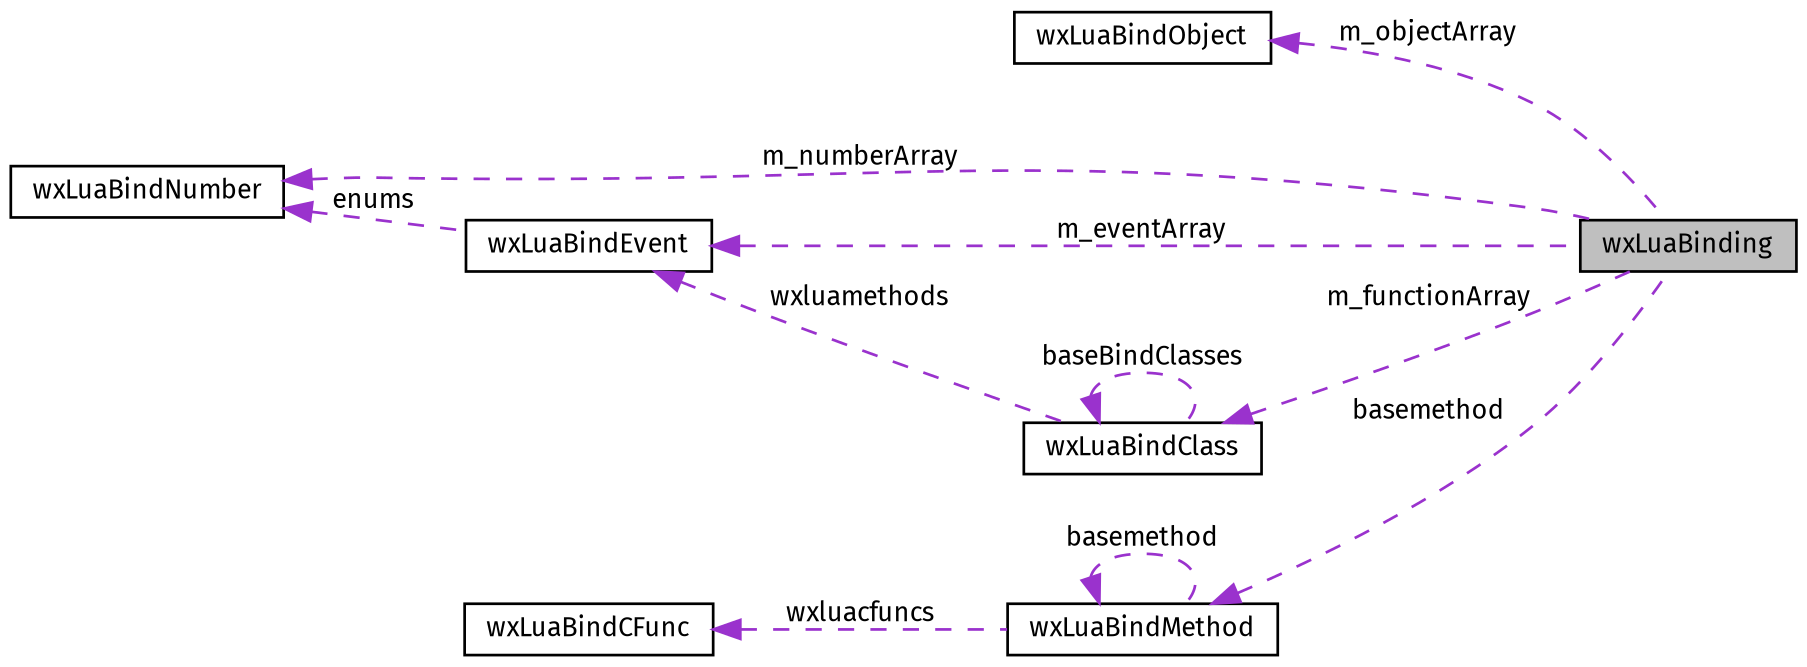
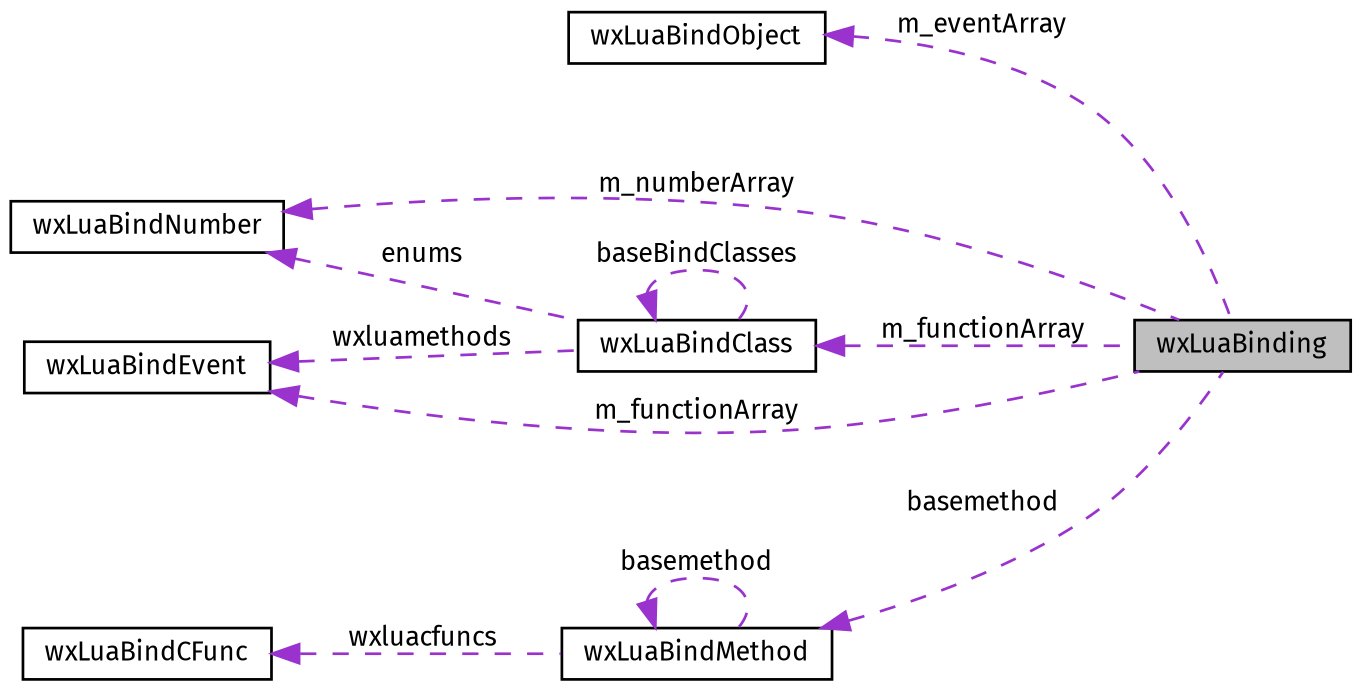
  digraph {
    fontname="Fira Sans"
    rankdir=LR
    node [color=black fillcolor=white fontname="Fira Sans" fontsize=10 shape=record style=filled]
    edge [color=darkorchid3 dir=back fontname="Fira Sans" fontsize=10 labelfontname=FreeSans labelfontsize=10 style=dashed]
    n1 [fillcolor=grey75 fontcolor=black height=0.2 label=wxLuaBinding width=0.4]
    n2 [height=0.2 label=wxLuaBindObject width=0.4]
    n3 [height=0.2 label=wxLuaBindNumber width=0.4]
    n4 [height=0.2 label=wxLuaBindClass width=0.4]
    n5 [height=0.2 label=wxLuaBindMethod width=0.4]
    n6 [height=0.2 label=wxLuaBindCFunc width=0.4]
    n7 [height=0.2 label=wxLuaBindEvent width=0.4]
-   n2 -> n1 [label=m_objectArray]
+   n2 -> n1 [label=m_eventArray]
    n3 -> n1 [label=m_numberArray]
-   n3 -> n7 [label=enums]
+   n3 -> n4 [label=enums]
    n4 -> n1 [label=m_functionArray]
    n4 -> n4 [label=baseBindClasses]
    n5 -> n1 [label=basemethod]
    n5 -> n5 [label=basemethod]
    n6 -> n5 [label=wxluacfuncs]
-   n7 -> n1 [label=m_eventArray]
+   n7 -> n1 [label=m_functionArray]
    n7 -> n4 [label=wxluamethods]
  }
